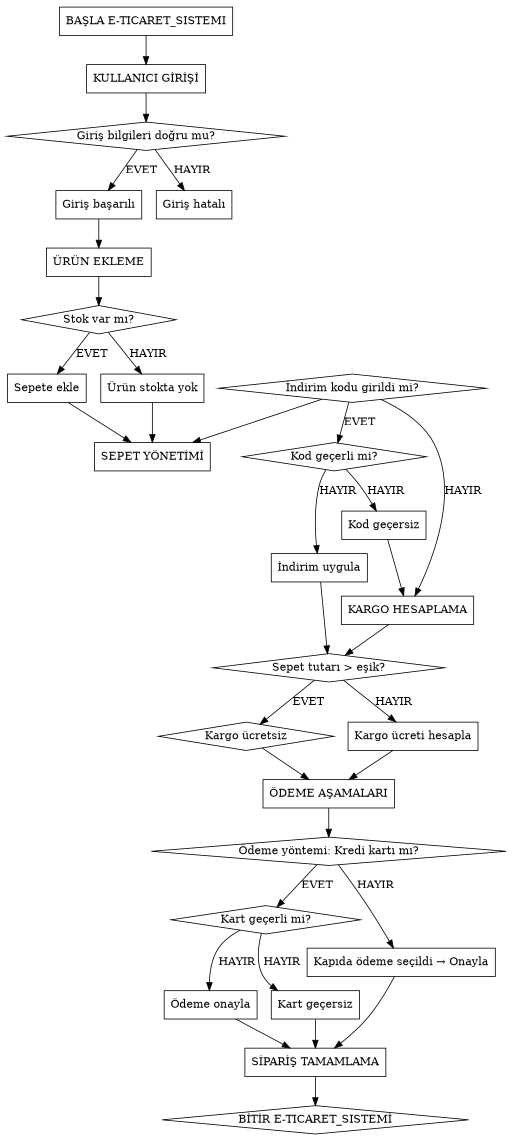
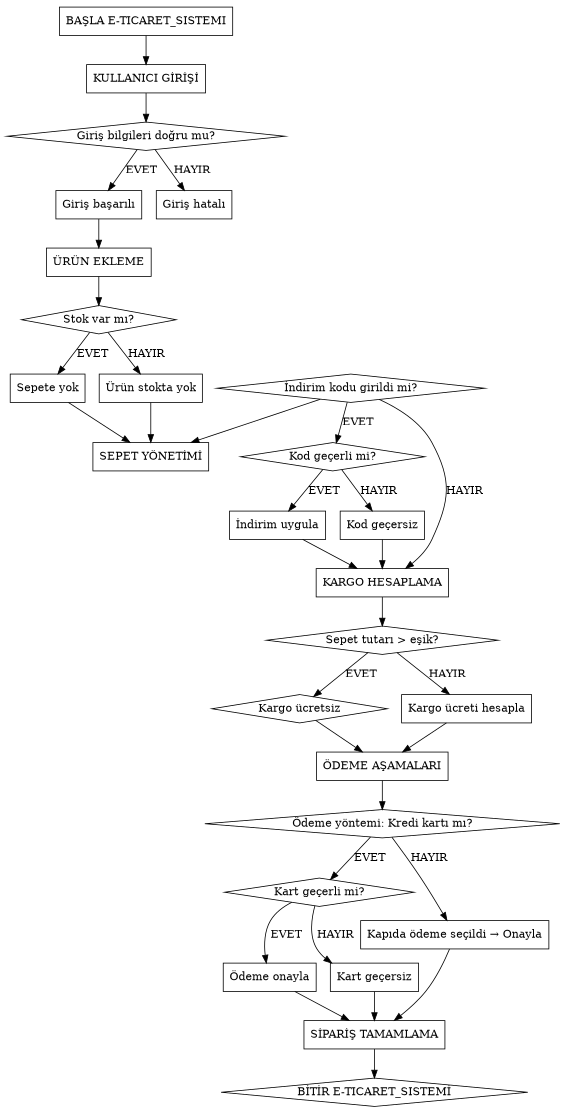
  digraph {
    rankdir=TB
    node [shape=box]
    n1 [label="BAŞLA E-TICARET_SISTEMI"]
    n2 [label="KULLANICI GİRİŞİ"]
    n3 [label="Giriş bilgileri doğru mu?" shape=diamond]
    n4 [label="Giriş başarılı"]
    n5 [label="Giriş hatalı"]
    n6 [label="ÜRÜN EKLEME"]
    n7 [label="Stok var mı?" shape=diamond]
-   n8 [label="Sepete ekle"]
+   n8 [label="Sepete yok"]
    n9 [label="Ürün stokta yok"]
    n10 [label="SEPET YÖNETİMİ"]
    n11 [label="İndirim kodu girildi mi?" shape=diamond]
    n12 [label="Kod geçerli mi?" shape=diamond]
    n13 [label="KARGO HESAPLAMA"]
    n14 [label="İndirim uygula"]
    n15 [label="Kod geçersiz"]
    n16 [label="Sepet tutarı > eşik?" shape=diamond]
    n17 [label="Kargo ücretsiz" shape=diamond]
    n18 [label="Kargo ücreti hesapla"]
    n19 [label="ÖDEME AŞAMALARI"]
    n20 [label="Ödeme yöntemi: Kredi kartı mı?" shape=diamond]
    n21 [label="Kart geçerli mi?" shape=diamond]
    n22 [label="Kapıda ödeme seçildi → Onayla"]
    n23 [label="Ödeme onayla"]
    n24 [label="Kart geçersiz"]
    n25 [label="SİPARİŞ TAMAMLAMA"]
    n26 [label="BİTİR E-TICARET_SISTEMİ" shape=diamond]
    n1 -> n2
    n2 -> n3
    n3 -> n4 [label=EVET]
    n3 -> n5 [label=HAYIR]
    n4 -> n6
    n6 -> n7
    n7 -> n8 [label=EVET]
    n7 -> n9 [label=HAYIR]
    n8 -> n10
    n9 -> n10
    n11 -> n10
    n11 -> n12 [label=EVET]
    n11 -> n13 [label=HAYIR]
-   n12 -> n14 [label=HAYIR]
+   n12 -> n14 [label=EVET]
    n12 -> n15 [label=HAYIR]
    n13 -> n16
-   n14 -> n16
+   n14 -> n13
    n15 -> n13
    n16 -> n17 [label=EVET]
    n16 -> n18 [label=HAYIR]
    n17 -> n19
    n18 -> n19
    n19 -> n20
    n20 -> n21 [label=EVET]
    n20 -> n22 [label=HAYIR]
-   n21 -> n23 [label=HAYIR]
+   n21 -> n23 [label=EVET]
    n21 -> n24 [label=HAYIR]
    n22 -> n25
    n23 -> n25
    n24 -> n25
    n25 -> n26
  }
